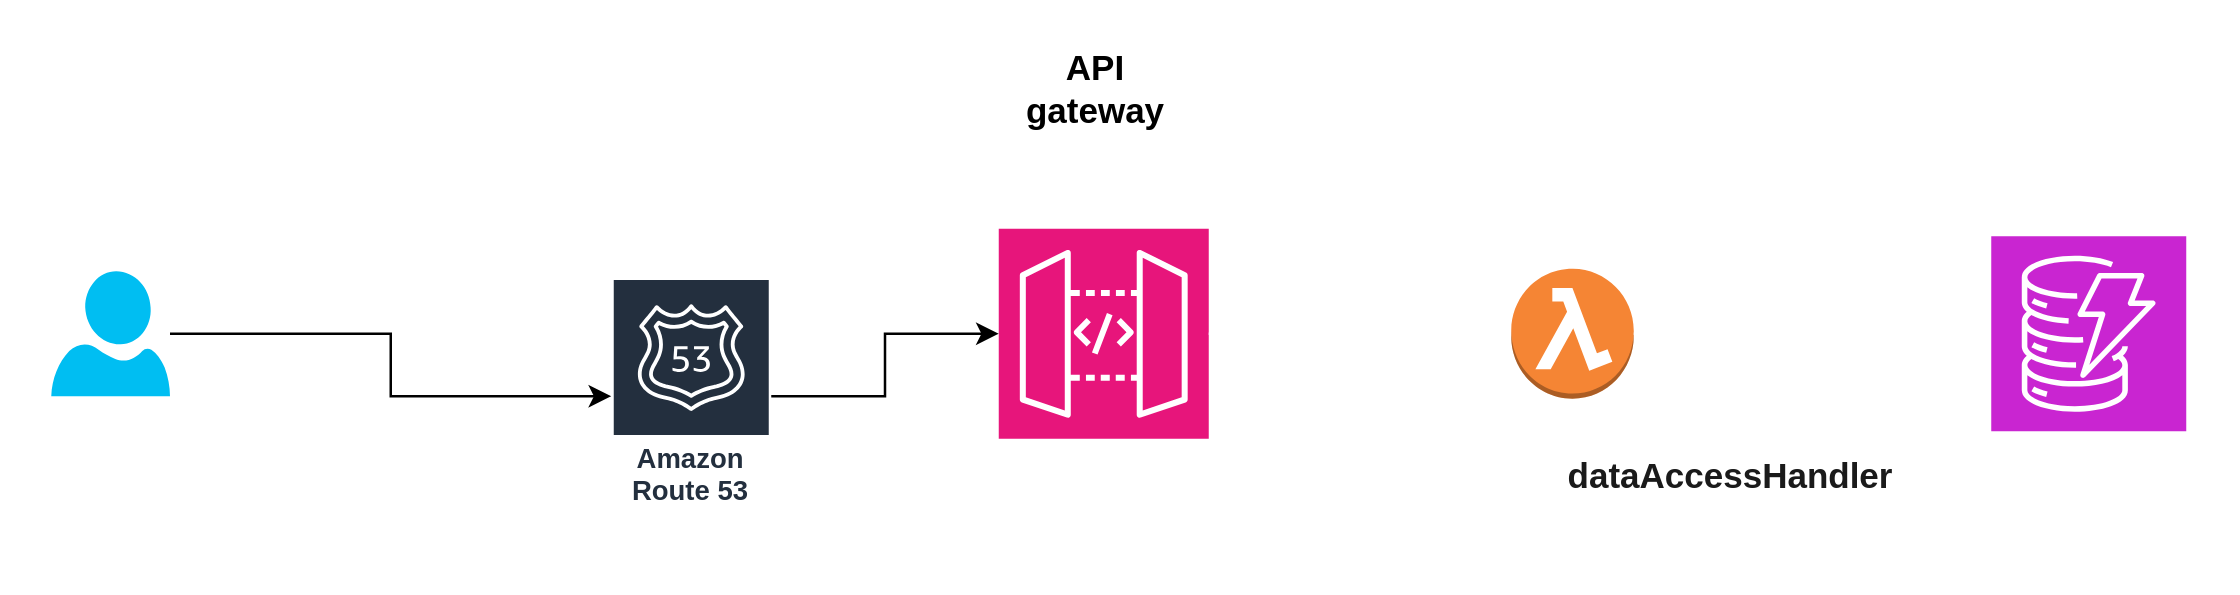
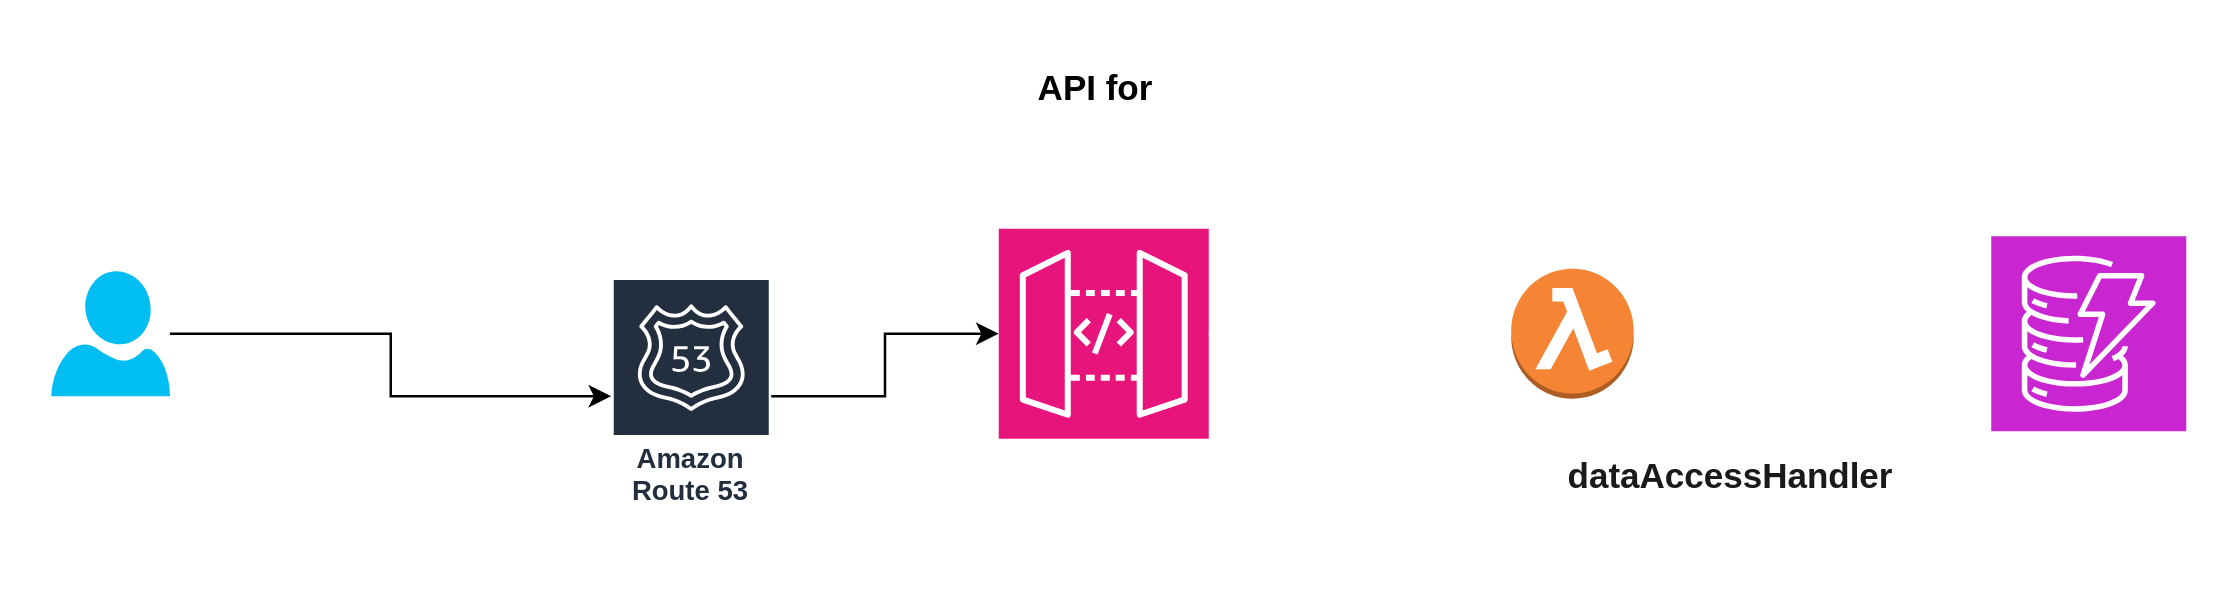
  <mxCell id="0" />
  <mxCell id="1" parent="0" />
  <mxCell id="2" value="" style="sketch=0;points=[[0,0,0],[0.25,0,0],[0.5,0,0],[0.75,0,0],[1,0,0],[0,1,0],[0.25,1,0],[0.5,1,0],[0.75,1,0],[1,1,0],[0,0.25,0],[0,0.5,0],[0,0.75,0],[1,0.25,0],[1,0.5,0],[1,0.75,0]];outlineConnect=0;fontColor=#232F3E;fillColor=#C925D1;strokeColor=#ffffff;dashed=0;verticalLabelPosition=bottom;verticalAlign=top;align=center;html=1;fontSize=12;fontStyle=0;aspect=fixed;shape=mxgraph.aws4.resourceIcon;resIcon=mxgraph.aws4.dynamodb;" parent="1" vertex="1"><mxGeometry x="796" y="94" width="78" height="78" as="geometry" /></mxCell>
  <mxCell id="3" value="" style="sketch=0;points=[[0,0,0],[0.25,0,0],[0.5,0,0],[0.75,0,0],[1,0,0],[0,1,0],[0.25,1,0],[0.5,1,0],[0.75,1,0],[1,1,0],[0,0.25,0],[0,0.5,0],[0,0.75,0],[1,0.25,0],[1,0.5,0],[1,0.75,0]];outlineConnect=0;fontColor=#232F3E;fillColor=#E7157B;strokeColor=#ffffff;dashed=0;verticalLabelPosition=bottom;verticalAlign=top;align=center;html=1;fontSize=12;fontStyle=0;aspect=fixed;shape=mxgraph.aws4.resourceIcon;resIcon=mxgraph.aws4.api_gateway;" parent="1" vertex="1"><mxGeometry x="399" y="91" width="84" height="84" as="geometry" /></mxCell>
  <mxCell id="4" value="" style="outlineConnect=0;dashed=0;verticalLabelPosition=bottom;verticalAlign=top;align=center;html=1;shape=mxgraph.aws3.lambda_function;fillColor=#F58534;gradientColor=none;" parent="1" vertex="1"><mxGeometry x="604" y="107" width="49" height="52" as="geometry" /></mxCell>
  <mxCell id="5" style="edgeStyle=orthogonalEdgeStyle;rounded=0;orthogonalLoop=1;jettySize=auto;html=1;strokeColor=#FFFFFF;align=center;verticalAlign=middle;spacing=4;fontFamily=Helvetica;fontSize=12;fontColor=#000000;labelBackgroundColor=#FFFFFF;elbow=vertical;startArrow=none;endArrow=open;endFill=0;entryX=0;entryY=0.5;entryDx=0;entryDy=0;entryPerimeter=0;strokeWidth=1;endSize=8;" parent="1" source="4" edge="1" target="2"><mxGeometry relative="1" as="geometry"><mxPoint x="1059" y="136" as="targetPoint" /></mxGeometry></mxCell>
  <mxCell id="6" style="edgeStyle=orthogonalEdgeStyle;rounded=0;orthogonalLoop=1;jettySize=auto;html=1;entryX=0;entryY=0.5;entryDx=0;entryDy=0;entryPerimeter=0;strokeColor=#FFFFFF;align=center;verticalAlign=middle;spacing=4;fontFamily=Helvetica;fontSize=12;fontColor=#000000;labelBackgroundColor=#FFFFFF;elbow=vertical;startArrow=none;endArrow=open;endFill=0;endSize=8;strokeWidth=1;" parent="1" target="4" edge="1" source="3"><mxGeometry relative="1" as="geometry"><mxPoint x="555" y="108" as="sourcePoint" /></mxGeometry></mxCell>
  <mxCell id="7" value="CRUD operations&lt;br&gt;for Product" style="edgeLabel;html=1;align=center;verticalAlign=middle;resizable=0;points=[];fontFamily=Helvetica;fontSize=12;fontColor=#FFFFFF;labelBackgroundColor=none;fillColor=none;gradientColor=none;fontStyle=1" parent="1" vertex="1" connectable="0"><mxGeometry x="724" y="216" as="geometry"><mxPoint x="-8" y="-58" as="offset" /></mxGeometry></mxCell>
  <mxCell id="8" value="dataAccessHandler" style="text;html=1;align=center;verticalAlign=middle;whiteSpace=wrap;rounded=0;fontStyle=1;fontColor=#1A1A1A;fontSize=14;" parent="1" vertex="1"><mxGeometry x="662" y="175" width="60" height="30" as="geometry" /></mxCell>
- <mxCell id="9" value="API gateway" style="text;html=1;align=center;verticalAlign=middle;whiteSpace=wrap;rounded=0;fontStyle=1;fontColor=default;fontSize=14;" vertex="1" parent="1"><mxGeometry x="408" y="20" width="60" height="30" as="geometry" /></mxCell>
+ <mxCell id="9" value="API for" style="text;html=1;align=center;verticalAlign=middle;whiteSpace=wrap;rounded=0;fontStyle=1;fontColor=default;fontSize=14;" vertex="1" parent="1"><mxGeometry x="408" y="20" width="60" height="30" as="geometry" /></mxCell>
  <mxCell id="10" value="invoke" style="edgeLabel;html=1;align=center;verticalAlign=middle;resizable=0;points=[];fontFamily=Helvetica;fontSize=12;fontColor=#FFFFFF;labelBackgroundColor=none;fillColor=none;gradientColor=none;fontStyle=1" vertex="1" connectable="0" parent="1"><mxGeometry x="564" y="164" as="geometry"><mxPoint x="-8" y="-58" as="offset" /></mxGeometry></mxCell>
  <mxCell id="11" value="Amazon Route 53" style="sketch=0;outlineConnect=0;fontColor=#232F3E;gradientColor=none;strokeColor=#ffffff;fillColor=#232F3E;dashed=0;verticalLabelPosition=middle;verticalAlign=bottom;align=center;html=1;whiteSpace=wrap;fontSize=11;fontStyle=1;spacing=3;shape=mxgraph.aws4.productIcon;prIcon=mxgraph.aws4.route_53;" vertex="1" parent="1"><mxGeometry x="244" y="110.5" width="64" height="95" as="geometry" /></mxCell>
  <mxCell id="12" style="edgeStyle=orthogonalEdgeStyle;rounded=0;orthogonalLoop=1;jettySize=auto;html=1;entryX=0;entryY=0.5;entryDx=0;entryDy=0;entryPerimeter=0;" edge="1" parent="1" source="11" target="3"><mxGeometry relative="1" as="geometry" /></mxCell>
  <mxCell id="13" style="edgeStyle=orthogonalEdgeStyle;rounded=0;orthogonalLoop=1;jettySize=auto;html=1;" edge="1" parent="1" source="14" target="11"><mxGeometry relative="1" as="geometry" /></mxCell>
  <mxCell id="14" value="" style="verticalLabelPosition=bottom;html=1;verticalAlign=top;align=center;strokeColor=none;fillColor=#00BEF2;shape=mxgraph.azure.user;" vertex="1" parent="1"><mxGeometry x="20" y="108" width="47.5" height="50" as="geometry" /></mxCell>
  <mxCell id="15" value="use REST API" style="edgeLabel;html=1;align=center;verticalAlign=middle;resizable=0;points=[];fontFamily=Helvetica;fontSize=12;fontColor=#FFFFFF;labelBackgroundColor=none;fillColor=none;gradientColor=none;fontStyle=1" vertex="1" connectable="0" parent="1"><mxGeometry x="148" y="164" as="geometry"><mxPoint x="-8" y="-58" as="offset" /></mxGeometry></mxCell>
